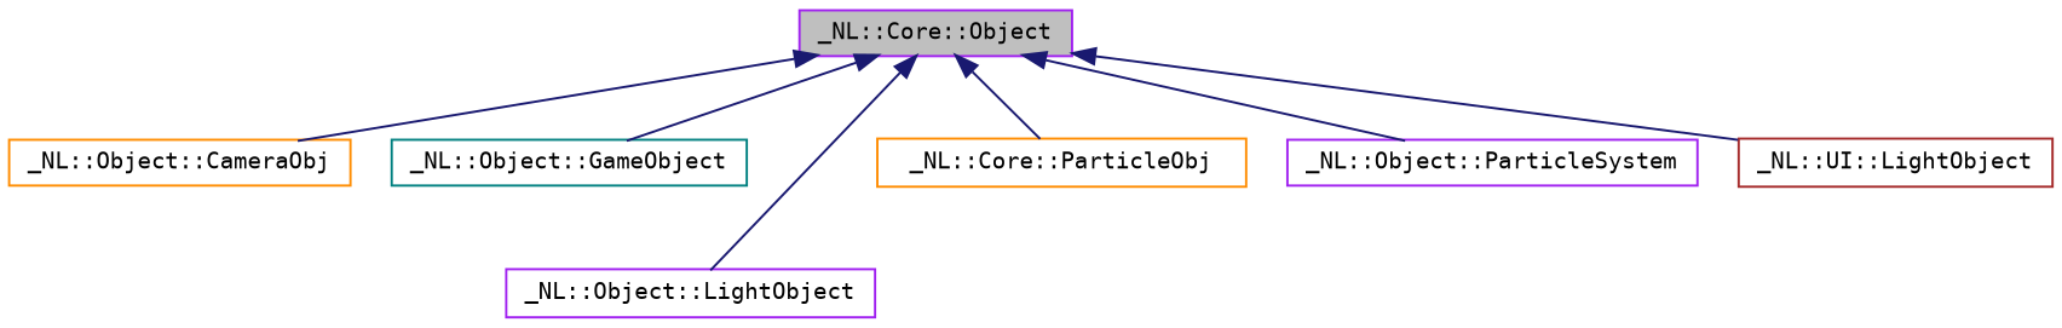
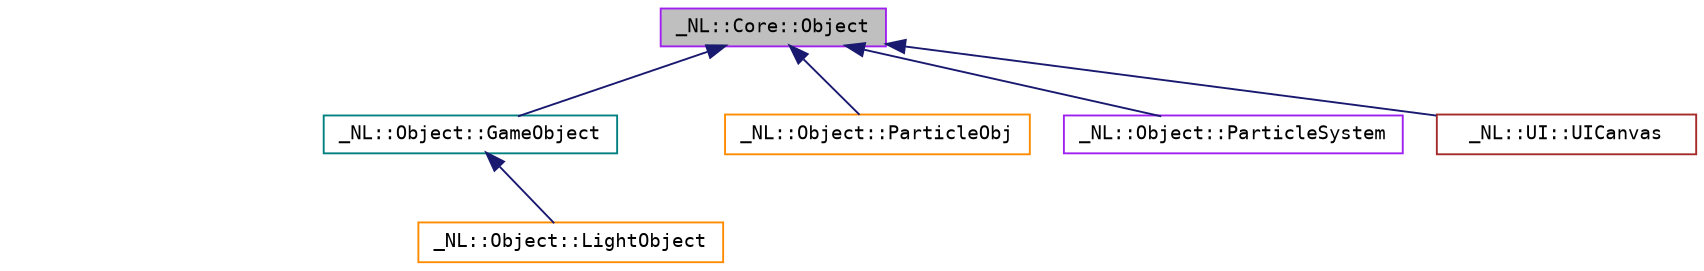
  digraph {
    fontname="DejaVu Sans Mono"
    rankdir=TB
    node [color=purple fillcolor=white fontname="DejaVu Sans Mono" fontsize=10 shape=record style=filled]
    edge [color=midnightblue dir=back fontname="DejaVu Sans Mono" fontsize=10 labelfontname=Helvetica labelfontsize=10 style=solid]
    n1 [fillcolor=grey75 fontcolor=black height=0.2 label="_NL::Core::Object" width=0.4]
-   n2 [color=darkorange height=0.2 label="_NL::Object::CameraObj" width=0.4]
    n3 [color=teal height=0.2 label="_NL::Object::GameObject" width=0.4]
-   n4 [height=0.2 label="_NL::Object::LightObject" width=0.4]
-   n5 [color=darkorange height=0.2 label="_NL::Core::ParticleObj" width=0.4]
+   n4 [color=darkorange height=0.2 label="_NL::Object::LightObject" width=0.4]
+   n5 [color=darkorange height=0.2 label="_NL::Object::ParticleObj" width=0.4]
    n6 [height=0.2 label="_NL::Object::ParticleSystem" width=0.4]
-   n7 [color=brown height=0.2 label="_NL::UI::LightObject" width=0.4]
-   n1 -> n2
+   n7 [color=brown height=0.2 label="_NL::UI::UICanvas" width=0.4]
    n1 -> n3
-   n1 -> n4
+   n3 -> n4
    n1 -> n5
    n1 -> n6
    n1 -> n7
  }
